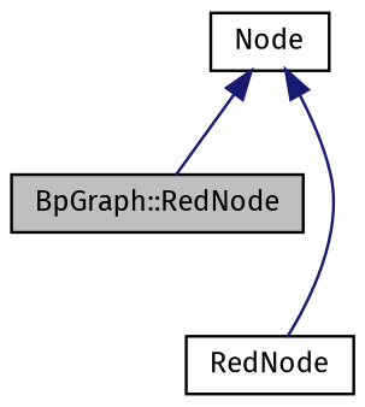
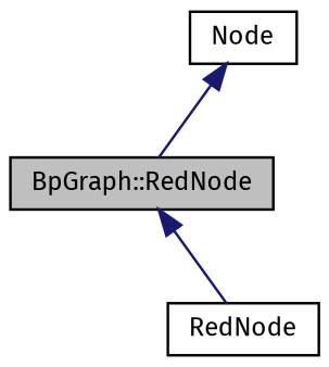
  digraph {
    fontname="Fira Sans"
    node [color=black fillcolor=white fontname="Fira Sans" fontsize=10 shape=record style=filled]
    edge [color=midnightblue dir=back fontname="Fira Sans" fontsize=10 labelfontname=FreeSans labelfontsize=10 style=solid]
    n1 [fillcolor=grey75 fontcolor=black height=0.2 label="BpGraph::RedNode" width=0.4]
    n2 [height=0.2 label=RedNode width=0.4]
    n3 [height=0.2 label="Node" width=0.4]
-   n3 -> n2
+   n1 -> n2
    n3 -> n1
  }
